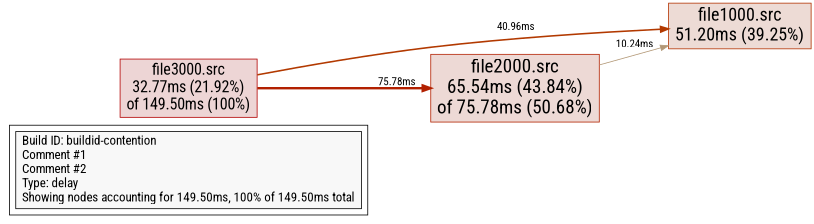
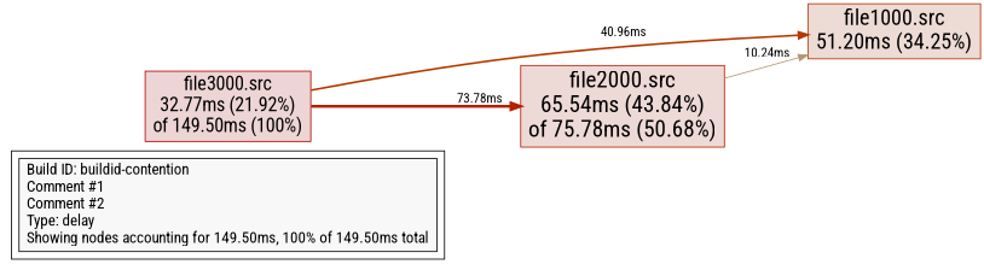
  digraph {
    rankdir=LR
    fontname="Roboto Condensed"
    node [shape=box style=filled fontname="Roboto Condensed"]
    edge [fontname="Roboto Condensed"]
    n1 [fillcolor="#f8f8f8" fontsize=16 label="Build ID: buildid-contention\lComment #1\lComment #2\lType: delay\lShowing nodes accounting for 149.50ms, 100% of 149.50ms total\l"]
    n2 [color="#b20000" fillcolor="#edd5d5" fontsize=20 label="file3000.src\n32.77ms (21.92%)\nof 149.50ms (100%)"]
-   n3 [color="#b23100" fillcolor="#eddbd5" fontsize=23 label="file1000.src\n51.20ms (39.25%)"]
+   n3 [color="#b23100" fillcolor="#eddbd5" fontsize=23 label="file1000.src\n51.20ms (34.25%)"]
    n4 [color="#b22000" fillcolor="#edd9d5" fontsize=24 label="file2000.src\n65.54ms (43.84%)\nof 75.78ms (50.68%)"]
    subgraph cluster_1 {
      n1
    }
    n2 -> n3 [color="#b23900" label=" 40.96ms" penwidth=2 weight=28]
-   n2 -> n4 [color="#b22000" label=" 75.78ms" penwidth=3 weight=51]
+   n2 -> n4 [color="#b22000" label=" 73.78ms" penwidth=3 weight=51]
    n4 -> n3 [color="#b29775" label=" 10.24ms" weight=7]
  }
